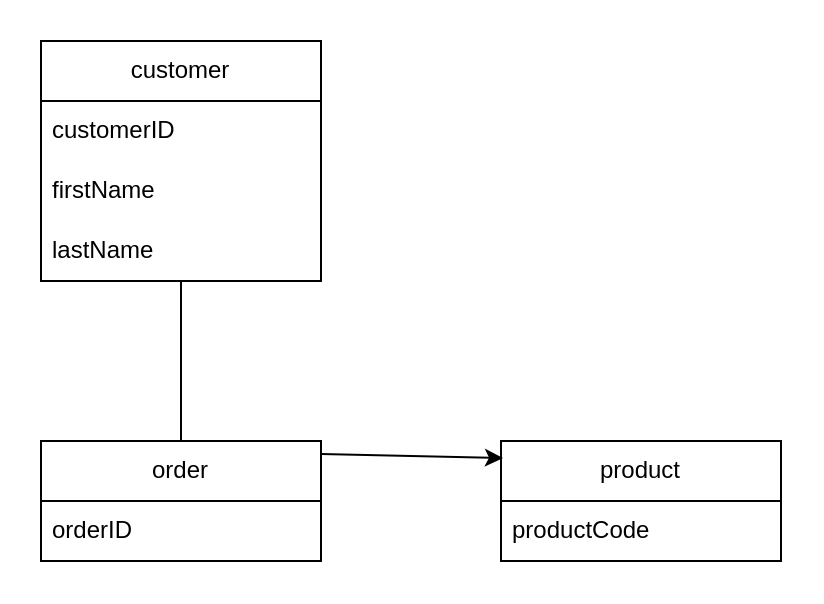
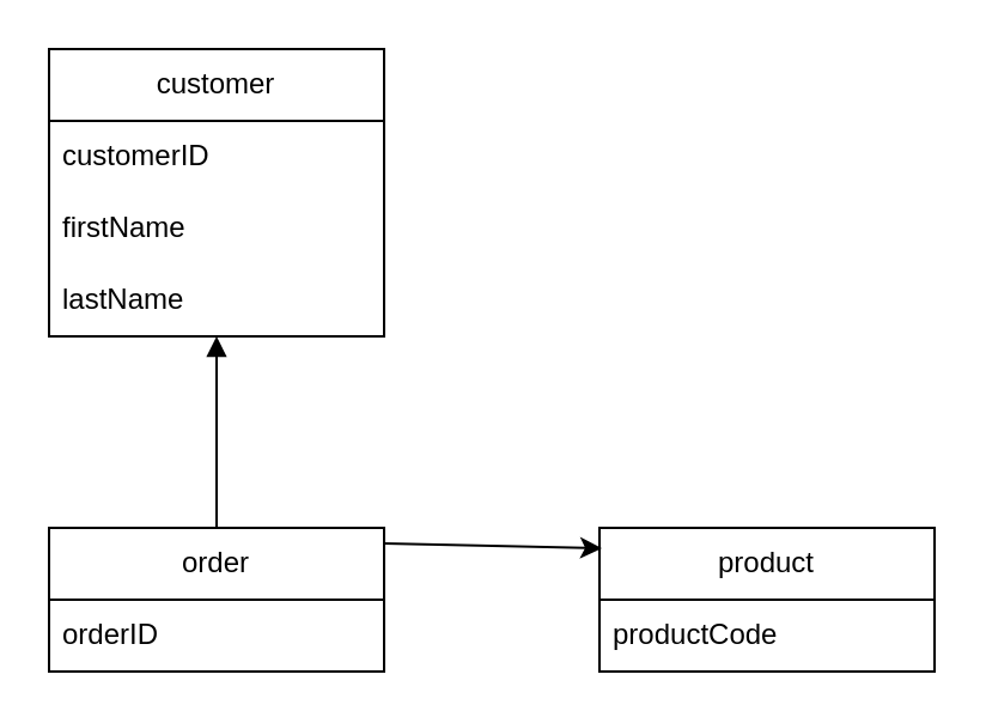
  <mxCell id="0" />
  <mxCell id="1" parent="0" />
  <mxCell id="2" value="customer" style="swimlane;fontStyle=0;childLayout=stackLayout;horizontal=1;startSize=30;horizontalStack=0;resizeParent=1;resizeParentMax=0;resizeLast=0;collapsible=1;marginBottom=0;whiteSpace=wrap;html=1;" vertex="1" parent="1"><mxGeometry x="20" y="20" width="140" height="120" as="geometry" /></mxCell>
  <mxCell id="3" value="customerID" style="text;strokeColor=none;fillColor=none;align=left;verticalAlign=middle;spacingLeft=4;spacingRight=4;overflow=hidden;points=[[0,0.5],[1,0.5]];portConstraint=eastwest;rotatable=0;whiteSpace=wrap;html=1;" vertex="1" parent="2"><mxGeometry y="30" width="140" height="30" as="geometry" /></mxCell>
  <mxCell id="4" value="firstName" style="text;strokeColor=none;fillColor=none;align=left;verticalAlign=middle;spacingLeft=4;spacingRight=4;overflow=hidden;points=[[0,0.5],[1,0.5]];portConstraint=eastwest;rotatable=0;whiteSpace=wrap;html=1;" vertex="1" parent="2"><mxGeometry y="60" width="140" height="30" as="geometry" /></mxCell>
  <mxCell id="5" value="lastName" style="text;strokeColor=none;fillColor=none;align=left;verticalAlign=middle;spacingLeft=4;spacingRight=4;overflow=hidden;points=[[0,0.5],[1,0.5]];portConstraint=eastwest;rotatable=0;whiteSpace=wrap;html=1;" vertex="1" parent="2"><mxGeometry y="90" width="140" height="30" as="geometry" /></mxCell>
  <mxCell id="6" value="product" style="swimlane;fontStyle=0;childLayout=stackLayout;horizontal=1;startSize=30;horizontalStack=0;resizeParent=1;resizeParentMax=0;resizeLast=0;collapsible=1;marginBottom=0;whiteSpace=wrap;html=1;" vertex="1" parent="1"><mxGeometry x="250" y="220" width="140" height="60" as="geometry" /></mxCell>
  <mxCell id="7" value="productCode" style="text;strokeColor=none;fillColor=none;align=left;verticalAlign=middle;spacingLeft=4;spacingRight=4;overflow=hidden;points=[[0,0.5],[1,0.5]];portConstraint=eastwest;rotatable=0;whiteSpace=wrap;html=1;" vertex="1" parent="6"><mxGeometry y="30" width="140" height="30" as="geometry" /></mxCell>
  <mxCell id="8" value="order" style="swimlane;fontStyle=0;childLayout=stackLayout;horizontal=1;startSize=30;horizontalStack=0;resizeParent=1;resizeParentMax=0;resizeLast=0;collapsible=1;marginBottom=0;whiteSpace=wrap;html=1;" vertex="1" parent="1"><mxGeometry x="20" y="220" width="140" height="60" as="geometry" /></mxCell>
  <mxCell id="9" value="orderID" style="text;strokeColor=none;fillColor=none;align=left;verticalAlign=middle;spacingLeft=4;spacingRight=4;overflow=hidden;points=[[0,0.5],[1,0.5]];portConstraint=eastwest;rotatable=0;whiteSpace=wrap;html=1;" vertex="1" parent="8"><mxGeometry y="30" width="140" height="30" as="geometry" /></mxCell>
- <mxCell id="10" value="" style="endArrow=none;html=1;rounded=0;exitX=0.5;exitY=0;exitDx=0;exitDy=0;" edge="1" parent="1" source="8" target="2"><mxGeometry width="50" height="50" relative="1" as="geometry"><mxPoint x="210" y="220" as="sourcePoint" /><mxPoint x="220" y="50" as="targetPoint" /><Array as="points" /></mxGeometry></mxCell>
+ <mxCell id="10" value="" style="endArrow=block;html=1;rounded=0;exitX=0.5;exitY=0;exitDx=0;exitDy=0;" edge="1" parent="1" source="8" target="2"><mxGeometry width="50" height="50" relative="1" as="geometry"><mxPoint x="210" y="220" as="sourcePoint" /><mxPoint x="220" y="50" as="targetPoint" /><Array as="points" /></mxGeometry></mxCell>
  <mxCell id="11" value="" style="endArrow=classic;html=1;rounded=0;exitX=1;exitY=0.108;exitDx=0;exitDy=0;exitPerimeter=0;entryX=0.007;entryY=0.142;entryDx=0;entryDy=0;entryPerimeter=0;" edge="1" parent="1" source="8" target="6"><mxGeometry width="50" height="50" relative="1" as="geometry"><mxPoint x="210" y="220" as="sourcePoint" /><mxPoint x="220" y="250" as="targetPoint" /></mxGeometry></mxCell>
